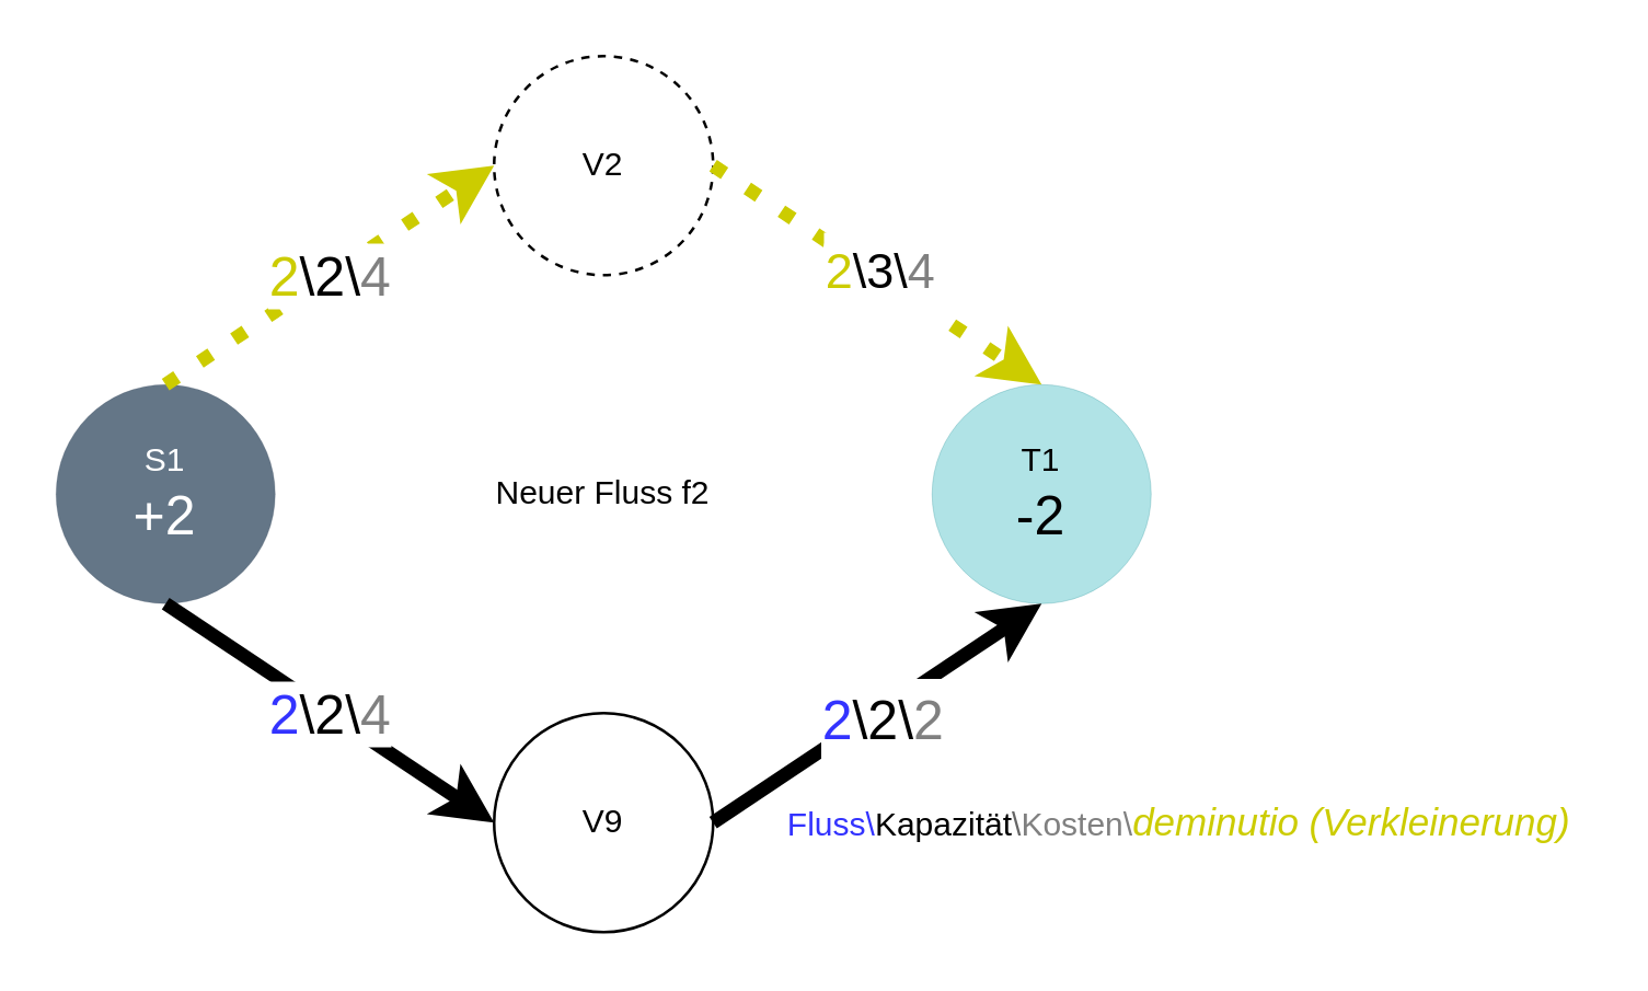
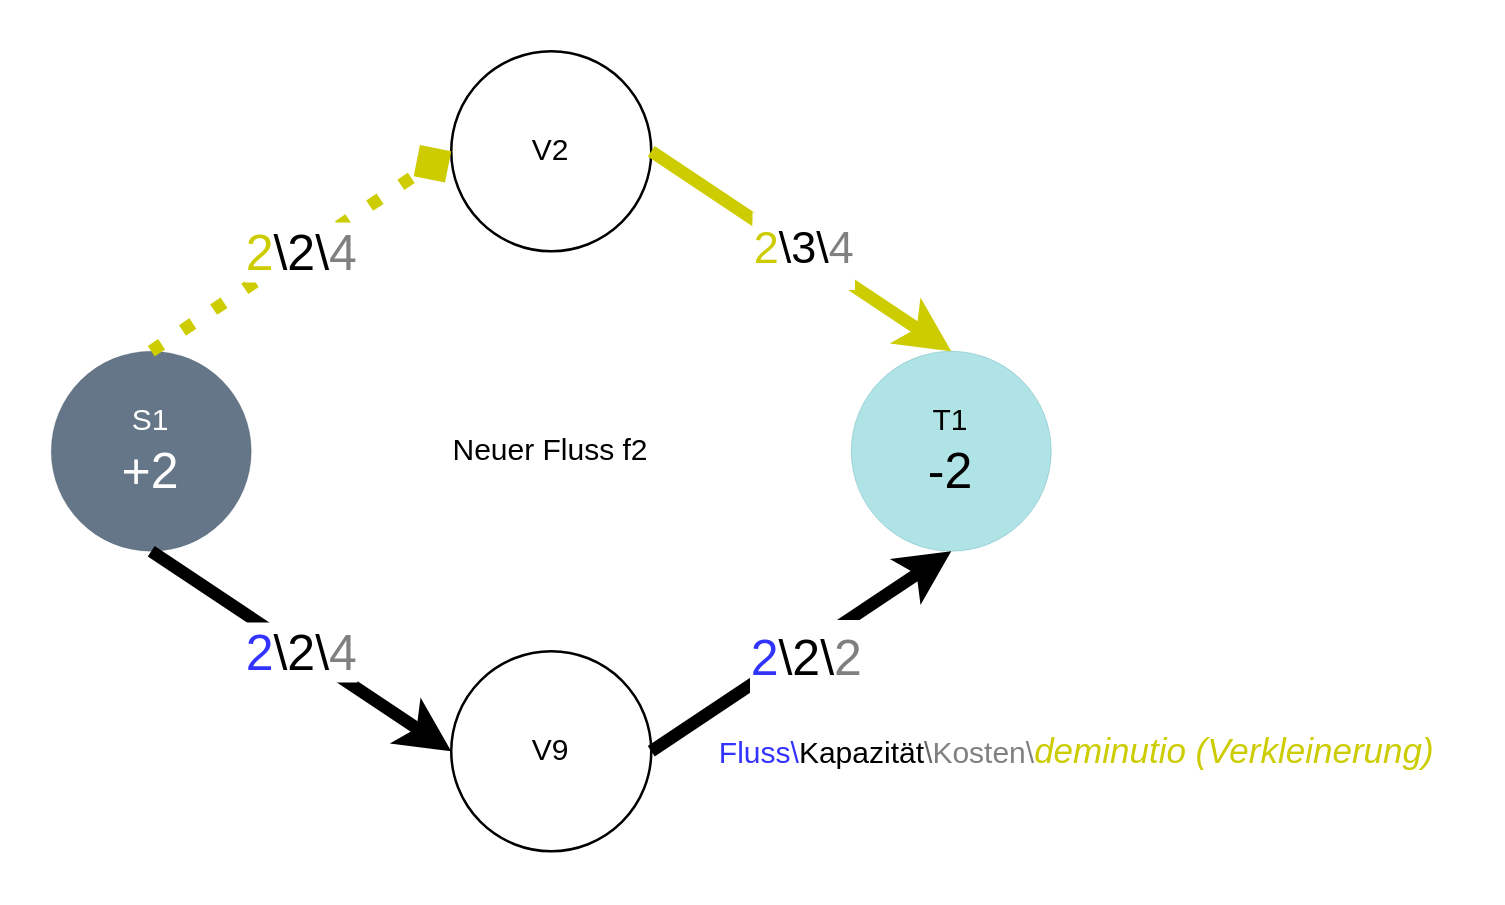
  <mxCell id="0" />
  <mxCell id="1" parent="0" />
- <mxCell id="2" value="V2" style="ellipse;whiteSpace=wrap;html=1;aspect=fixed;dashed=1;" vertex="1" parent="1"><mxGeometry x="180" y="20" width="80" height="80" as="geometry" /></mxCell>
+ <mxCell id="2" value="V2" style="ellipse;whiteSpace=wrap;html=1;aspect=fixed;" vertex="1" parent="1"><mxGeometry x="180" y="20" width="80" height="80" as="geometry" /></mxCell>
  <mxCell id="3" value="&lt;div&gt;T1&lt;br&gt;&lt;/div&gt;&lt;div style=&quot;font-size: 20px;&quot;&gt;-&lt;font style=&quot;font-size: 20px;&quot;&gt;2&lt;/font&gt;&lt;br&gt;&lt;/div&gt;" style="ellipse;whiteSpace=wrap;html=1;aspect=fixed;strokeWidth=0;fillColor=#b0e3e6;strokeColor=#0e8088;" vertex="1" parent="1"><mxGeometry x="340" y="140" width="80" height="80" as="geometry" /></mxCell>
  <mxCell id="4" value="&lt;font color=&quot;#000000&quot;&gt;&lt;font color=&quot;#3333ff&quot;&gt;Fluss\&lt;/font&gt;Kapazität&lt;/font&gt;\&lt;font color=&quot;#808080&quot;&gt;Kosten\&lt;/font&gt;&lt;i style=&quot;font-family: sans-serif; font-size: 14px; text-align: start; background-color: rgb(255, 255, 255);&quot;&gt;&lt;font color=&quot;#cccc00&quot;&gt;deminutio (Verkleinerung)&lt;/font&gt;&lt;/i&gt;" style="text;html=1;align=center;verticalAlign=middle;resizable=0;points=[];autosize=1;strokeColor=none;fillColor=none;fontColor=#666666;" vertex="1" parent="1"><mxGeometry x="280" y="290" width="300" height="20" as="geometry" /></mxCell>
  <mxCell id="5" value="&lt;div&gt;S1&lt;/div&gt;&lt;font style=&quot;font-size: 20px;&quot;&gt;+2&lt;/font&gt;" style="ellipse;whiteSpace=wrap;html=1;aspect=fixed;strokeWidth=0;fillColor=#647687;strokeColor=#314354;fontColor=#ffffff;dashed=1;" vertex="1" parent="1"><mxGeometry x="20" y="140" width="80" height="80" as="geometry" /></mxCell>
- <mxCell id="6" value="&lt;font color=&quot;#cccc00&quot;&gt;2&lt;/font&gt;\2\&lt;font color=&quot;#808080&quot;&gt;4&lt;/font&gt;" style="endArrow=classic;html=1;rounded=0;sketch=0;fontSize=20;strokeColor=#CCCC00;strokeWidth=5;jumpStyle=none;entryX=0;entryY=0.5;entryDx=0;entryDy=0;exitX=0.5;exitY=0;exitDx=0;exitDy=0;dashed=1;dashPattern=1 2;" edge="1" parent="1" source="5" target="2"><mxGeometry width="50" height="50" relative="1" as="geometry"><mxPoint x="-50" y="350" as="sourcePoint" /><mxPoint x="0" y="300" as="targetPoint" /></mxGeometry></mxCell>
+ <mxCell id="6" value="&lt;font color=&quot;#cccc00&quot;&gt;2&lt;/font&gt;\2\&lt;font color=&quot;#808080&quot;&gt;4&lt;/font&gt;" style="endArrow=diamond;html=1;rounded=0;sketch=0;fontSize=20;strokeColor=#CCCC00;strokeWidth=5;jumpStyle=none;entryX=0;entryY=0.5;entryDx=0;entryDy=0;exitX=0.5;exitY=0;exitDx=0;exitDy=0;dashed=1;dashPattern=1 2;" edge="1" parent="1" source="5" target="2"><mxGeometry width="50" height="50" relative="1" as="geometry"><mxPoint x="-50" y="350" as="sourcePoint" /><mxPoint x="0" y="300" as="targetPoint" /></mxGeometry></mxCell>
  <mxCell id="7" value="&lt;font color=&quot;#3333ff&quot;&gt;2&lt;/font&gt;\2\&lt;font color=&quot;#808080&quot;&gt;4&lt;/font&gt;" style="endArrow=classic;html=1;rounded=0;sketch=0;fontSize=20;strokeColor=default;strokeWidth=5;jumpStyle=none;entryX=0;entryY=0.5;entryDx=0;entryDy=0;exitX=0.5;exitY=1;exitDx=0;exitDy=0;" edge="1" parent="1" source="5" target="8"><mxGeometry width="50" height="50" relative="1" as="geometry"><mxPoint x="130" y="420" as="sourcePoint" /><mxPoint x="180" y="370" as="targetPoint" /></mxGeometry></mxCell>
  <mxCell id="8" value="V9" style="ellipse;whiteSpace=wrap;html=1;aspect=fixed;strokeWidth=1;" vertex="1" parent="1"><mxGeometry x="180" y="260" width="80" height="80" as="geometry" /></mxCell>
- <mxCell id="9" value="&lt;p style=&quot;line-height: 0.2;&quot;&gt;&lt;br&gt;&lt;span style=&quot;font-family: Helvetica; font-size: 18px; font-style: normal; font-variant-ligatures: normal; font-variant-caps: normal; font-weight: 400; letter-spacing: normal; orphans: 2; text-align: center; text-indent: 0px; text-transform: none; widows: 2; word-spacing: 0px; -webkit-text-stroke-width: 0px; background-color: rgb(255, 255, 255); text-decoration-thickness: initial; text-decoration-style: initial; text-decoration-color: initial; float: none; display: inline !important;&quot;&gt;&lt;font color=&quot;#cccc00&quot;&gt;2&lt;/font&gt;&lt;/span&gt;&lt;span style=&quot;color: rgb(0, 0, 0); font-family: Helvetica; font-size: 18px; font-style: normal; font-variant-ligatures: normal; font-variant-caps: normal; font-weight: 400; letter-spacing: normal; orphans: 2; text-align: center; text-indent: 0px; text-transform: none; widows: 2; word-spacing: 0px; -webkit-text-stroke-width: 0px; background-color: rgb(255, 255, 255); text-decoration-thickness: initial; text-decoration-style: initial; text-decoration-color: initial; float: none; display: inline !important;&quot;&gt;\3\&lt;/span&gt;&lt;font style=&quot;font-family: Helvetica; font-size: 18px; font-style: normal; font-variant-ligatures: normal; font-variant-caps: normal; font-weight: 400; letter-spacing: normal; orphans: 2; text-align: center; text-indent: 0px; text-transform: none; widows: 2; word-spacing: 0px; -webkit-text-stroke-width: 0px; text-decoration-thickness: initial; text-decoration-style: initial; text-decoration-color: initial;&quot; color=&quot;#808080&quot;&gt;4&lt;/font&gt;&lt;br&gt;&lt;br&gt;&lt;/p&gt;" style="endArrow=classic;html=1;rounded=0;entryX=0.5;entryY=0;entryDx=0;entryDy=0;strokeWidth=5;exitX=1;exitY=0.5;exitDx=0;exitDy=0;strokeColor=#CCCC00;dashed=1;dashPattern=1 2;" edge="1" parent="1" source="2" target="3"><mxGeometry x="0.016" width="50" height="50" relative="1" as="geometry"><mxPoint x="290" y="120" as="sourcePoint" /><mxPoint x="340" y="70" as="targetPoint" /><Array as="points" /><mxPoint as="offset" /></mxGeometry></mxCell>
+ <mxCell id="9" value="&lt;p style=&quot;line-height: 0.2;&quot;&gt;&lt;br&gt;&lt;span style=&quot;font-family: Helvetica; font-size: 18px; font-style: normal; font-variant-ligatures: normal; font-variant-caps: normal; font-weight: 400; letter-spacing: normal; orphans: 2; text-align: center; text-indent: 0px; text-transform: none; widows: 2; word-spacing: 0px; -webkit-text-stroke-width: 0px; background-color: rgb(255, 255, 255); text-decoration-thickness: initial; text-decoration-style: initial; text-decoration-color: initial; float: none; display: inline !important;&quot;&gt;&lt;font color=&quot;#cccc00&quot;&gt;2&lt;/font&gt;&lt;/span&gt;&lt;span style=&quot;color: rgb(0, 0, 0); font-family: Helvetica; font-size: 18px; font-style: normal; font-variant-ligatures: normal; font-variant-caps: normal; font-weight: 400; letter-spacing: normal; orphans: 2; text-align: center; text-indent: 0px; text-transform: none; widows: 2; word-spacing: 0px; -webkit-text-stroke-width: 0px; background-color: rgb(255, 255, 255); text-decoration-thickness: initial; text-decoration-style: initial; text-decoration-color: initial; float: none; display: inline !important;&quot;&gt;\3\&lt;/span&gt;&lt;font style=&quot;font-family: Helvetica; font-size: 18px; font-style: normal; font-variant-ligatures: normal; font-variant-caps: normal; font-weight: 400; letter-spacing: normal; orphans: 2; text-align: center; text-indent: 0px; text-transform: none; widows: 2; word-spacing: 0px; -webkit-text-stroke-width: 0px; text-decoration-thickness: initial; text-decoration-style: initial; text-decoration-color: initial;&quot; color=&quot;#808080&quot;&gt;4&lt;/font&gt;&lt;br&gt;&lt;br&gt;&lt;/p&gt;" style="endArrow=classic;html=1;rounded=0;entryX=0.5;entryY=0;entryDx=0;entryDy=0;strokeWidth=5;exitX=1;exitY=0.5;exitDx=0;exitDy=0;strokeColor=#CCCC00;dashed=0;dashPattern=1 2;" edge="1" parent="1" source="2" target="3"><mxGeometry x="0.016" width="50" height="50" relative="1" as="geometry"><mxPoint x="290" y="120" as="sourcePoint" /><mxPoint x="340" y="70" as="targetPoint" /><Array as="points" /><mxPoint as="offset" /></mxGeometry></mxCell>
  <mxCell id="10" value="&lt;p style=&quot;line-height: 0.2;&quot;&gt;&lt;br&gt;&lt;span style=&quot;font-family: Helvetica; font-size: 20px; font-style: normal; font-variant-ligatures: normal; font-variant-caps: normal; font-weight: 400; letter-spacing: normal; orphans: 2; text-align: center; text-indent: 0px; text-transform: none; widows: 2; word-spacing: 0px; -webkit-text-stroke-width: 0px; background-color: rgb(255, 255, 255); text-decoration-thickness: initial; text-decoration-style: initial; text-decoration-color: initial; float: none; display: inline !important;&quot;&gt;&lt;font color=&quot;#3333ff&quot;&gt;2&lt;/font&gt;&lt;/span&gt;&lt;span style=&quot;color: rgb(0, 0, 0); font-family: Helvetica; font-size: 20px; font-style: normal; font-variant-ligatures: normal; font-variant-caps: normal; font-weight: 400; letter-spacing: normal; orphans: 2; text-align: center; text-indent: 0px; text-transform: none; widows: 2; word-spacing: 0px; -webkit-text-stroke-width: 0px; background-color: rgb(255, 255, 255); text-decoration-thickness: initial; text-decoration-style: initial; text-decoration-color: initial; float: none; display: inline !important;&quot;&gt;\2\&lt;/span&gt;&lt;font style=&quot;font-family: Helvetica; font-size: 20px; font-style: normal; font-variant-ligatures: normal; font-variant-caps: normal; font-weight: 400; letter-spacing: normal; orphans: 2; text-align: center; text-indent: 0px; text-transform: none; widows: 2; word-spacing: 0px; -webkit-text-stroke-width: 0px; text-decoration-thickness: initial; text-decoration-style: initial; text-decoration-color: initial;&quot; color=&quot;#808080&quot;&gt;2&lt;/font&gt;&lt;br&gt;&lt;br&gt;&lt;/p&gt;" style="endArrow=classic;html=1;rounded=0;strokeWidth=5;exitX=1;exitY=0.5;exitDx=0;exitDy=0;entryX=0.5;entryY=1;entryDx=0;entryDy=0;" edge="1" parent="1" source="8" target="3"><mxGeometry x="-0.022" y="-4" width="50" height="50" relative="1" as="geometry"><mxPoint x="290" y="130" as="sourcePoint" /><mxPoint x="340" y="80" as="targetPoint" /><mxPoint x="1" as="offset" /></mxGeometry></mxCell>
  <mxCell id="11" value="Neuer Fluss f2" style="text;html=1;strokeColor=none;fillColor=none;align=center;verticalAlign=middle;whiteSpace=wrap;rounded=0;" vertex="1" parent="1"><mxGeometry x="170" y="165" width="100" height="30" as="geometry" /></mxCell>
